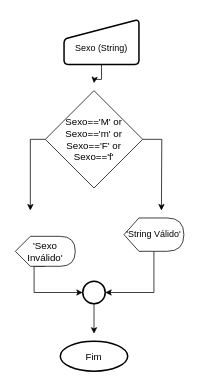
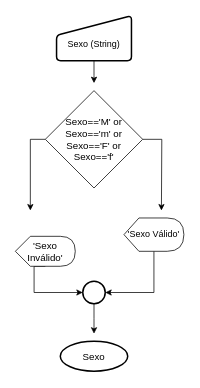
  <mxCell id="0" />
  <mxCell id="1" parent="0" />
  <mxCell id="2" style="edgeStyle=orthogonalEdgeStyle;rounded=0;orthogonalLoop=1;jettySize=auto;html=1;" parent="1" source="3" edge="1"><mxGeometry relative="1" as="geometry"><mxPoint x="125" y="110" as="targetPoint" /></mxGeometry></mxCell>
- <mxCell id="3" value="&lt;br&gt;Sexo (String)" style="html=1;strokeWidth=2;shape=manualInput;whiteSpace=wrap;rounded=1;size=26;arcSize=11;" parent="1" vertex="1"><mxGeometry x="85" y="25" width="100" height="60" as="geometry" /></mxCell>
+ <mxCell id="3" value="&lt;br&gt;Sexo (String)" style="html=1;strokeWidth=2;shape=manualInput;whiteSpace=wrap;rounded=1;size=26;arcSize=11;" parent="1" vertex="1"><mxGeometry x="75" y="20" width="100" height="60" as="geometry" /></mxCell>
  <mxCell id="4" style="edgeStyle=orthogonalEdgeStyle;rounded=0;orthogonalLoop=1;jettySize=auto;html=1;" parent="1" source="6" edge="1"><mxGeometry relative="1" as="geometry"><mxPoint x="215" y="280" as="targetPoint" /></mxGeometry></mxCell>
  <mxCell id="5" style="edgeStyle=orthogonalEdgeStyle;rounded=0;orthogonalLoop=1;jettySize=auto;html=1;" parent="1" source="6" edge="1"><mxGeometry relative="1" as="geometry"><mxPoint x="40" y="280" as="targetPoint" /></mxGeometry></mxCell>
  <mxCell id="6" value="&lt;font style=&quot;font-size: 13px&quot;&gt;Sexo=='M' or Sexo=='m' or Sexo=='F' or Sexo=='f'&lt;/font&gt;" style="rhombus;whiteSpace=wrap;html=1;" parent="1" vertex="1"><mxGeometry x="60" y="120" width="130" height="130" as="geometry" /></mxCell>
  <mxCell id="7" style="edgeStyle=orthogonalEdgeStyle;rounded=0;orthogonalLoop=1;jettySize=auto;html=1;entryX=1;entryY=0.5;entryDx=0;entryDy=0;entryPerimeter=0;fontSize=13;" parent="1" source="8" target="12" edge="1"><mxGeometry relative="1" as="geometry"><Array as="points"><mxPoint x="205" y="389.5" /></Array></mxGeometry></mxCell>
- <mxCell id="8" value="'String Válido'" style="shape=display;whiteSpace=wrap;html=1;fontSize=12;" parent="1" vertex="1"><mxGeometry x="165" y="290" width="80" height="44.5" as="geometry" /></mxCell>
+ <mxCell id="8" value="'Sexo Válido'" style="shape=display;whiteSpace=wrap;html=1;fontSize=12;" parent="1" vertex="1"><mxGeometry x="165" y="290" width="80" height="44.5" as="geometry" /></mxCell>
  <mxCell id="9" style="edgeStyle=orthogonalEdgeStyle;rounded=0;orthogonalLoop=1;jettySize=auto;html=1;entryX=0;entryY=0.5;entryDx=0;entryDy=0;entryPerimeter=0;fontSize=13;exitX=0;exitY=0;exitDx=40;exitDy=40;exitPerimeter=0;" parent="1" source="10" target="12" edge="1"><mxGeometry relative="1" as="geometry"><Array as="points"><mxPoint x="45" y="389.5" /></Array></mxGeometry></mxCell>
  <mxCell id="10" value="'Sexo Inválido'" style="shape=display;whiteSpace=wrap;html=1;fontSize=13;" parent="1" vertex="1"><mxGeometry x="20" y="314.5" width="80" height="40" as="geometry" /></mxCell>
  <mxCell id="11" style="edgeStyle=orthogonalEdgeStyle;rounded=0;orthogonalLoop=1;jettySize=auto;html=1;fontSize=13;" parent="1" source="12" edge="1"><mxGeometry relative="1" as="geometry"><mxPoint x="125" y="444.5" as="targetPoint" /></mxGeometry></mxCell>
  <mxCell id="12" value="" style="strokeWidth=2;html=1;shape=mxgraph.flowchart.start_2;whiteSpace=wrap;fontSize=13;" parent="1" vertex="1"><mxGeometry x="110" y="374.5" width="30" height="30" as="geometry" /></mxCell>
- <mxCell id="13" value="Fim" style="strokeWidth=2;html=1;shape=mxgraph.flowchart.start_1;whiteSpace=wrap;fillColor=#ffffff;fontSize=13;" parent="1" vertex="1"><mxGeometry x="80" y="454.5" width="90" height="40" as="geometry" /></mxCell>
+ <mxCell id="13" value="Sexo" style="strokeWidth=2;html=1;shape=mxgraph.flowchart.start_1;whiteSpace=wrap;fillColor=#ffffff;fontSize=13;" parent="1" vertex="1"><mxGeometry x="80" y="454.5" width="90" height="40" as="geometry" /></mxCell>
